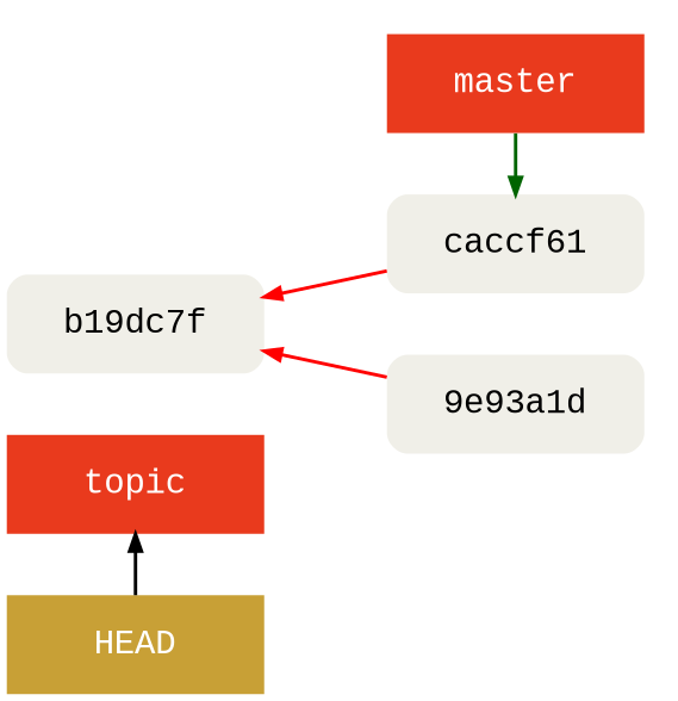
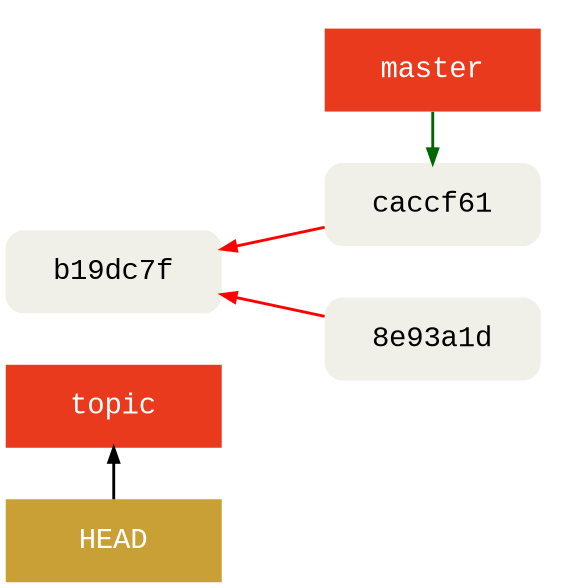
  digraph {
    nodesep=.5
    rankdir=LR
    ranksep=1
    node [color=blue fillcolor="#f0efe8" fontname="Menlo, Monaco, Consolas, Lucida Console, Courier New, monospace" fontsize=20 margin=".45,.25" penwidth=0 shape=box style=filled]
    edge [color=red dir=back penwidth=2]
    topic [fillcolor="#e93a1d" fontcolor="#ffffff" width=2.1]
    HEAD [fillcolor="#c8a036" fontcolor="#ffffff" width=2.1]
    n3 [label=caccf61 style="rounded,filled" width=2.1]
    master [fillcolor="#e93a1d" fontcolor="#ffffff" width=2.1]
-   n5 [color=red label="9e93a1d" style="rounded,filled" width=2.1]
+   n5 [color=red label="8e93a1d" style="rounded,filled" width=2.1]
    n6 [color=darkgreen label=b19dc7f style="rounded,filled" width=2.1]
    subgraph sub_1 {
      rank=same
      topic
      HEAD
    }
    subgraph cluster_2 {
      style=invis
      subgraph sub_3 {
        rank=same
        style=invis
        n3
        master
      }
    }
    topic -> HEAD [color=black]
    n3 -> master [color=darkgreen]
    n6 -> n3
    n6 -> n5
  }
